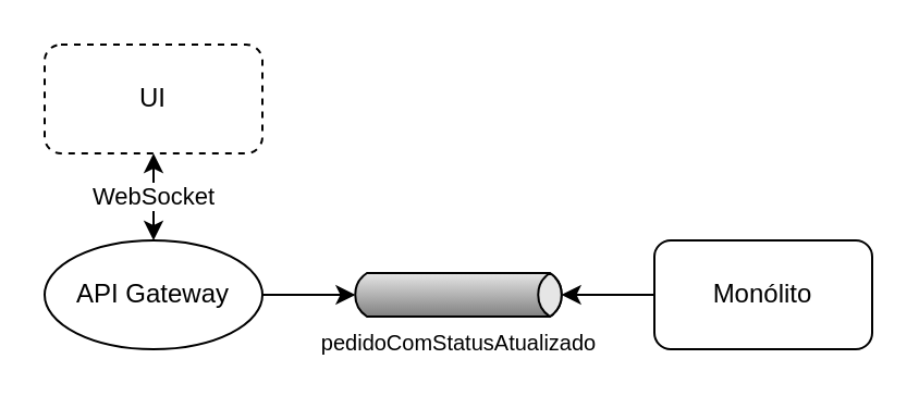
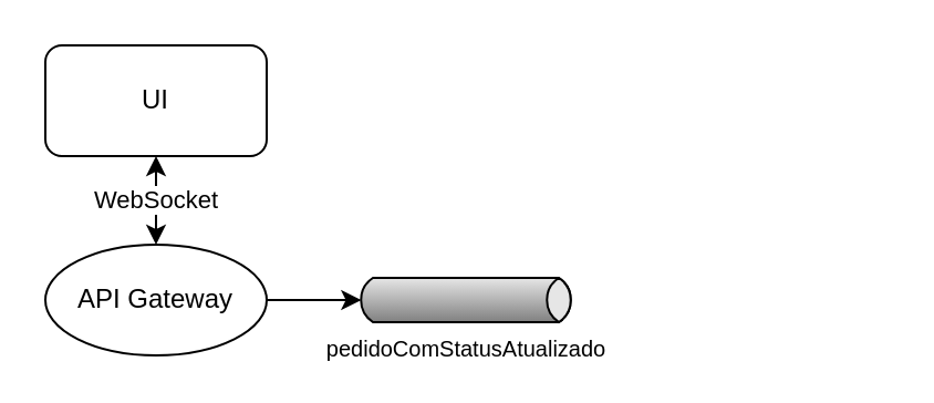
  <mxCell id="0" />
  <mxCell id="1" parent="0" />
  <mxCell id="2" style="edgeStyle=orthogonalEdgeStyle;rounded=0;orthogonalLoop=1;jettySize=auto;html=1;exitX=1;exitY=0.5;exitDx=0;exitDy=0;entryX=0;entryY=0.5;entryDx=2.7;entryDy=0;entryPerimeter=0;startArrow=none;startFill=0;" edge="1" parent="1" source="3" target="6"><mxGeometry relative="1" as="geometry" /></mxCell>
  <mxCell id="3" value="API Gateway" style="ellipse;whiteSpace=wrap;html=1;" vertex="1" parent="1"><mxGeometry x="20" y="110" width="100" height="50" as="geometry" /></mxCell>
  <mxCell id="4" value="WebSocket" style="edgeStyle=orthogonalEdgeStyle;rounded=0;orthogonalLoop=1;jettySize=auto;html=1;exitX=0.5;exitY=1;exitDx=0;exitDy=0;entryX=0.5;entryY=0;entryDx=0;entryDy=0;startArrow=classic;startFill=1;" edge="1" parent="1" source="5" target="3"><mxGeometry relative="1" as="geometry"><Array as="points"><mxPoint x="70" y="90" /><mxPoint x="70" y="90" /></Array></mxGeometry></mxCell>
- <mxCell id="5" value="UI" style="rounded=1;whiteSpace=wrap;html=1;dashed=1;" vertex="1" parent="1"><mxGeometry x="20" y="20" width="100" height="50" as="geometry" /></mxCell>
+ <mxCell id="5" value="UI" style="rounded=1;whiteSpace=wrap;html=1;" vertex="1" parent="1"><mxGeometry x="20" y="20" width="100" height="50" as="geometry" /></mxCell>
  <mxCell id="6" value="pedidoComStatusAtualizado" style="strokeWidth=1;outlineConnect=0;dashed=0;align=center;html=1;fontSize=10;shape=mxgraph.eip.messageChannel;verticalLabelPosition=bottom;labelBackgroundColor=#ffffff;verticalAlign=top;" vertex="1" parent="1"><mxGeometry x="160" y="125" width="100" height="20" as="geometry" /></mxCell>
- <mxCell id="7" style="edgeStyle=orthogonalEdgeStyle;rounded=0;orthogonalLoop=1;jettySize=auto;html=1;exitX=0;exitY=0.5;exitDx=0;exitDy=0;entryX=1;entryY=0.5;entryDx=-2.7;entryDy=0;entryPerimeter=0;startArrow=none;startFill=0;" edge="1" parent="1" source="8" target="6"><mxGeometry relative="1" as="geometry" /></mxCell>
- <mxCell id="8" value="Monólito" style="rounded=1;whiteSpace=wrap;html=1;" vertex="1" parent="1"><mxGeometry x="300" y="110" width="100" height="50" as="geometry" /></mxCell>
